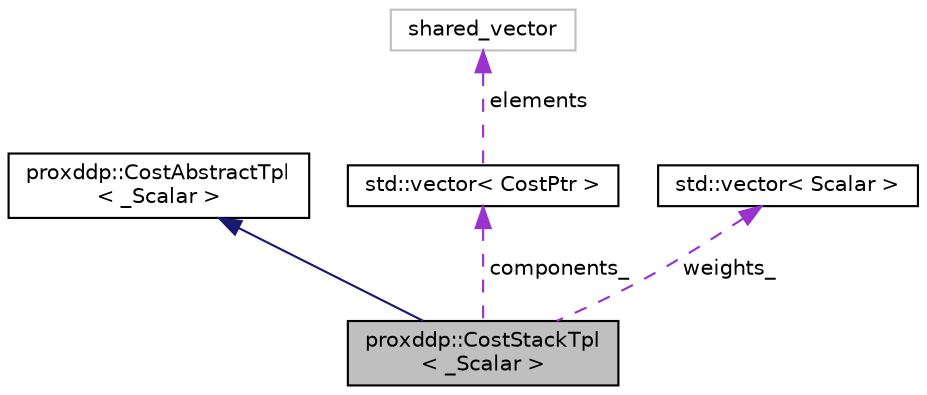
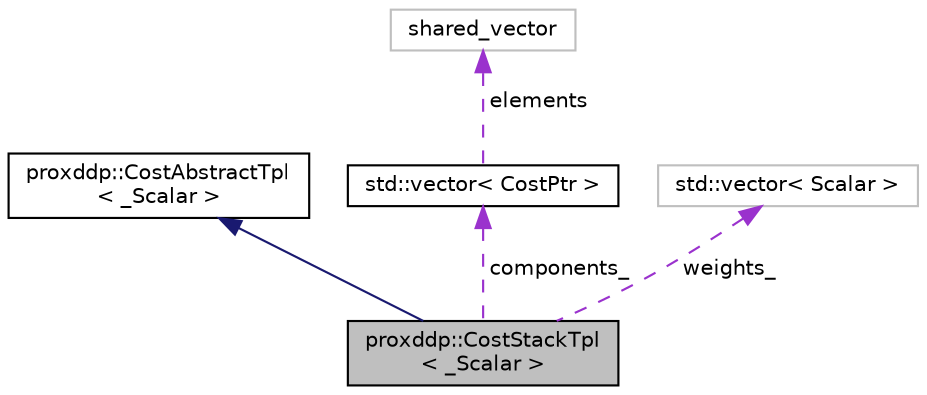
  digraph {
    node [color=black fontname=Helvetica fontsize=10 shape=record]
    edge [color=darkorchid3 dir=back fontname=Helvetica fontsize=10 labelfontname=Helvetica labelfontsize=10 style=dashed]
    n1 [fillcolor=grey75 fontcolor=black height=0.2 label="proxddp::CostStackTpl\l\< _Scalar \>" style=filled width=0.4]
    n2 [height=0.2 label="proxddp::CostAbstractTpl\l\< _Scalar \>" width=0.4]
    n3 [height=0.2 label="std::vector\< CostPtr \>" width=0.4]
    n4 [color=grey75 height=0.2 label=shared_vector width=0.4]
-   n5 [height=0.2 label="std::vector\< Scalar \>" width=0.4]
+   n5 [color=grey75 height=0.2 label="std::vector\< Scalar \>" width=0.4]
    n2 -> n1 [color=midnightblue style=solid]
    n3 -> n1 [label=" components_"]
    n4 -> n3 [label=" elements"]
    n5 -> n1 [label=" weights_"]
  }
